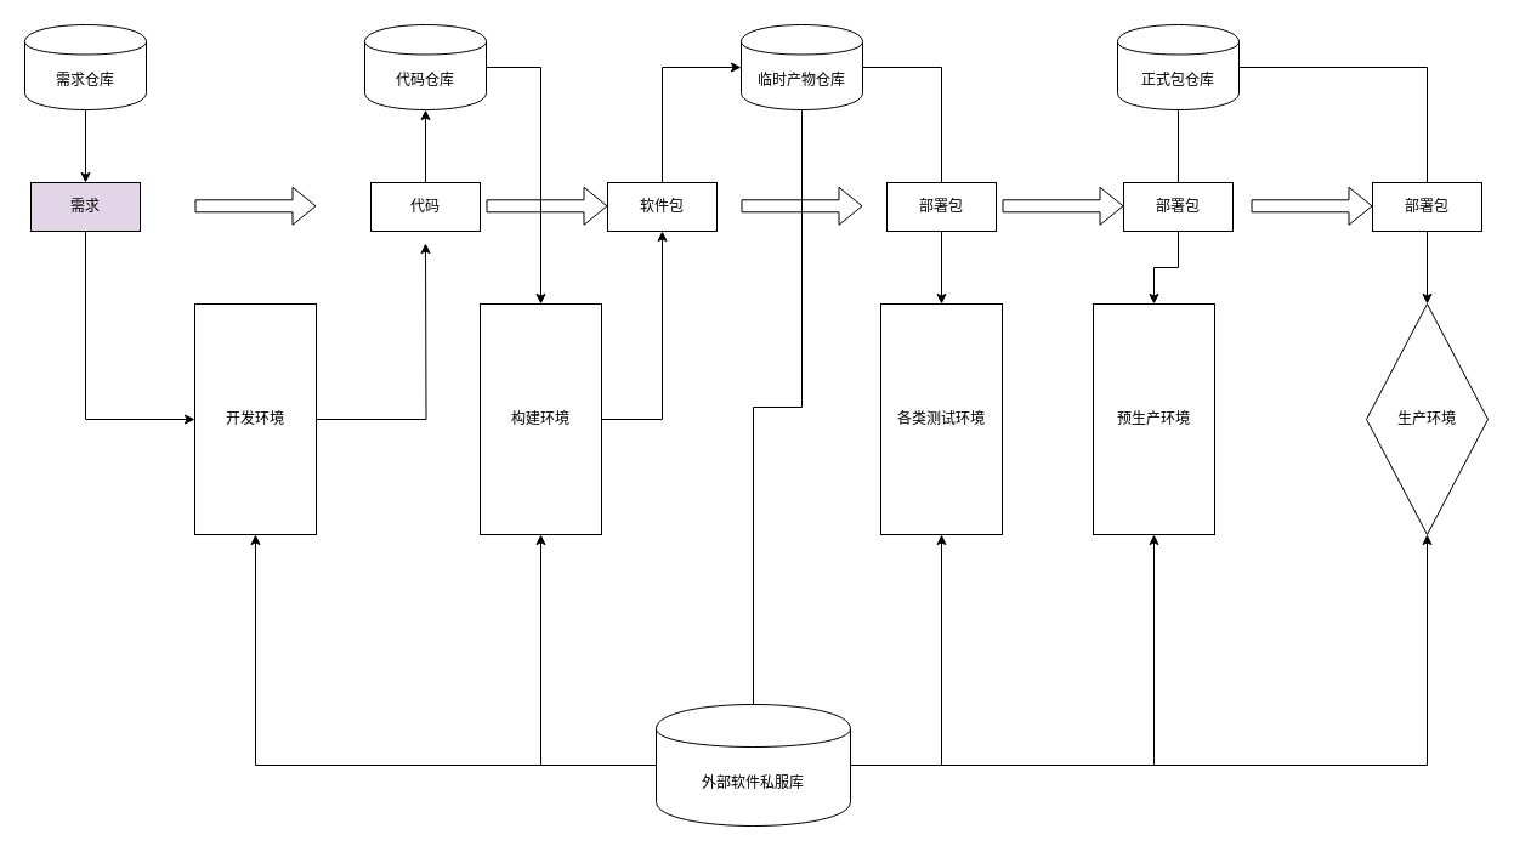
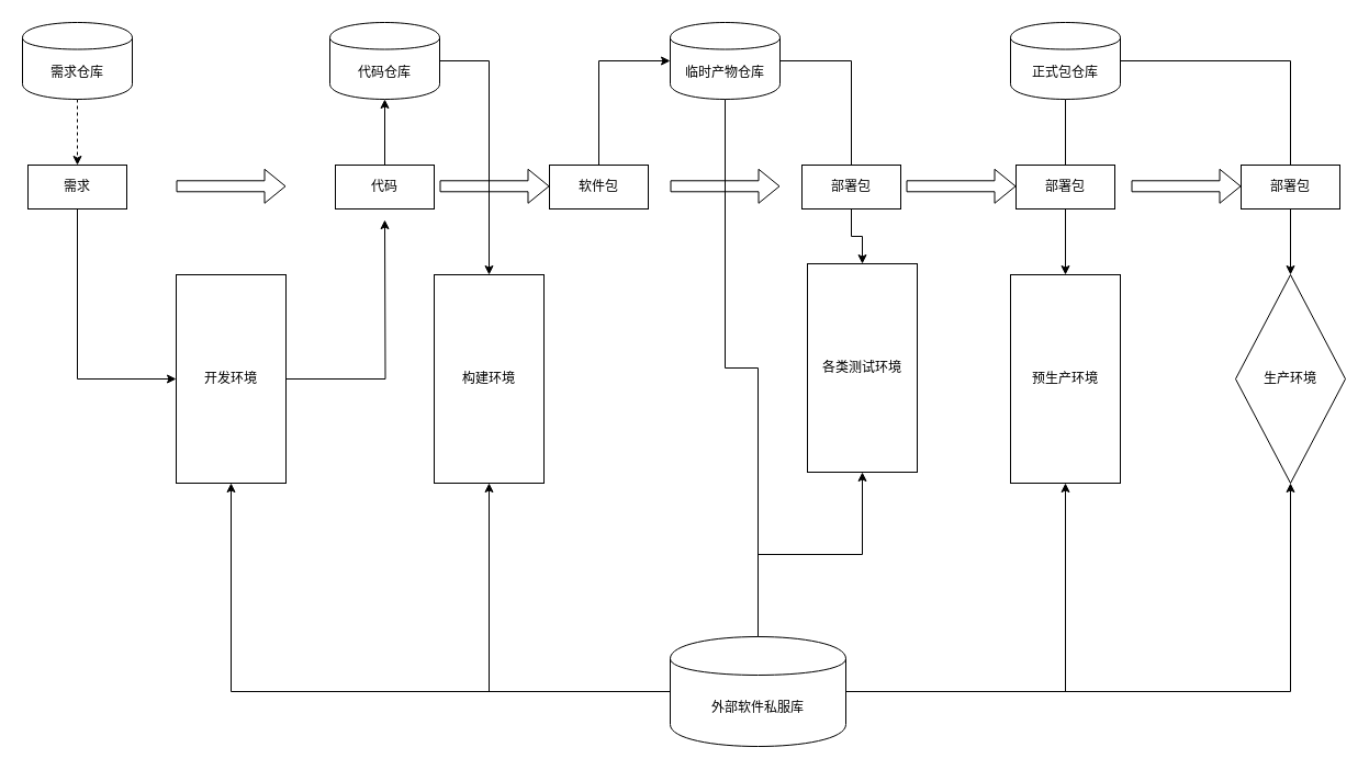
  <mxCell id="0" />
  <mxCell id="1" parent="0" />
- <mxCell id="2" style="edgeStyle=orthogonalEdgeStyle;rounded=0;orthogonalLoop=1;jettySize=auto;html=1;entryX=0.5;entryY=0;entryDx=0;entryDy=0;" edge="1" parent="1" source="3" target="13"><mxGeometry relative="1" as="geometry" /></mxCell>
+ <mxCell id="2" style="edgeStyle=orthogonalEdgeStyle;rounded=0;orthogonalLoop=1;jettySize=auto;html=1;entryX=0.5;entryY=0;entryDx=0;entryDy=0;dashed=1;" edge="1" parent="1" source="3" target="13"><mxGeometry relative="1" as="geometry" /></mxCell>
  <mxCell id="3" value="需求仓库" style="shape=cylinder;whiteSpace=wrap;html=1;boundedLbl=1;backgroundOutline=1;" vertex="1" parent="1"><mxGeometry x="20" y="20" width="100" height="70" as="geometry" /></mxCell>
  <mxCell id="4" style="edgeStyle=orthogonalEdgeStyle;rounded=0;orthogonalLoop=1;jettySize=auto;html=1;entryX=0.5;entryY=0;entryDx=0;entryDy=0;endArrow=classic;endFill=1;" edge="1" parent="1" source="5" target="32"><mxGeometry relative="1" as="geometry"><Array as="points"><mxPoint x="445" y="55" /></Array></mxGeometry></mxCell>
  <mxCell id="5" value="代码仓库" style="shape=cylinder;whiteSpace=wrap;html=1;boundedLbl=1;backgroundOutline=1;" vertex="1" parent="1"><mxGeometry x="300" y="20" width="100" height="70" as="geometry" /></mxCell>
  <mxCell id="6" style="edgeStyle=orthogonalEdgeStyle;rounded=0;orthogonalLoop=1;jettySize=auto;html=1;entryX=0.5;entryY=0;entryDx=0;entryDy=0;endArrow=none;endFill=0;" edge="1" parent="1" source="8" target="19"><mxGeometry relative="1" as="geometry" /></mxCell>
  <mxCell id="7" style="edgeStyle=orthogonalEdgeStyle;rounded=0;orthogonalLoop=1;jettySize=auto;html=1;endArrow=none;endFill=0;" edge="1" parent="1" source="8" target="41"><mxGeometry relative="1" as="geometry" /></mxCell>
  <mxCell id="8" value="临时产物仓库" style="shape=cylinder;whiteSpace=wrap;html=1;boundedLbl=1;backgroundOutline=1;" vertex="1" parent="1"><mxGeometry x="610" y="20" width="100" height="70" as="geometry" /></mxCell>
  <mxCell id="9" style="edgeStyle=orthogonalEdgeStyle;rounded=0;orthogonalLoop=1;jettySize=auto;html=1;endArrow=none;endFill=0;" edge="1" parent="1" source="11" target="21"><mxGeometry relative="1" as="geometry" /></mxCell>
  <mxCell id="10" style="edgeStyle=orthogonalEdgeStyle;rounded=0;orthogonalLoop=1;jettySize=auto;html=1;entryX=0.5;entryY=0;entryDx=0;entryDy=0;endArrow=none;endFill=0;" edge="1" parent="1" source="11" target="23"><mxGeometry relative="1" as="geometry" /></mxCell>
  <mxCell id="11" value="正式包仓库" style="shape=cylinder;whiteSpace=wrap;html=1;boundedLbl=1;backgroundOutline=1;" vertex="1" parent="1"><mxGeometry x="920" y="20" width="100" height="70" as="geometry" /></mxCell>
  <mxCell id="12" style="edgeStyle=orthogonalEdgeStyle;rounded=0;orthogonalLoop=1;jettySize=auto;html=1;entryX=0;entryY=0.5;entryDx=0;entryDy=0;endArrow=classic;endFill=1;" edge="1" parent="1" source="13" target="30"><mxGeometry relative="1" as="geometry"><Array as="points"><mxPoint x="70" y="345" /></Array></mxGeometry></mxCell>
- <mxCell id="13" value="需求" style="rounded=0;whiteSpace=wrap;html=1;fillColor=#e1d5e7;" vertex="1" parent="1"><mxGeometry x="25" y="150" width="90" height="40" as="geometry" /></mxCell>
+ <mxCell id="13" value="需求" style="rounded=0;whiteSpace=wrap;html=1;" vertex="1" parent="1"><mxGeometry x="25" y="150" width="90" height="40" as="geometry" /></mxCell>
  <mxCell id="14" style="edgeStyle=orthogonalEdgeStyle;rounded=0;orthogonalLoop=1;jettySize=auto;html=1;endArrow=classic;endFill=1;" edge="1" parent="1" source="15" target="5"><mxGeometry relative="1" as="geometry" /></mxCell>
  <mxCell id="15" value="代码" style="rounded=0;whiteSpace=wrap;html=1;" vertex="1" parent="1"><mxGeometry x="305" y="150" width="90" height="40" as="geometry" /></mxCell>
  <mxCell id="16" style="edgeStyle=orthogonalEdgeStyle;rounded=0;orthogonalLoop=1;jettySize=auto;html=1;entryX=0;entryY=0.5;entryDx=0;entryDy=0;" edge="1" parent="1" source="17" target="8"><mxGeometry relative="1" as="geometry"><Array as="points"><mxPoint x="545" y="55" /></Array></mxGeometry></mxCell>
  <mxCell id="17" value="软件包" style="rounded=0;whiteSpace=wrap;html=1;" vertex="1" parent="1"><mxGeometry x="500" y="150" width="90" height="40" as="geometry" /></mxCell>
  <mxCell id="18" style="edgeStyle=orthogonalEdgeStyle;rounded=0;orthogonalLoop=1;jettySize=auto;html=1;endArrow=classic;endFill=1;" edge="1" parent="1" source="19" target="33"><mxGeometry relative="1" as="geometry" /></mxCell>
  <mxCell id="19" value="部署包" style="rounded=0;whiteSpace=wrap;html=1;" vertex="1" parent="1"><mxGeometry x="730" y="150" width="90" height="40" as="geometry" /></mxCell>
  <mxCell id="20" style="edgeStyle=orthogonalEdgeStyle;rounded=0;orthogonalLoop=1;jettySize=auto;html=1;endArrow=classic;endFill=1;" edge="1" parent="1" source="21" target="34"><mxGeometry relative="1" as="geometry" /></mxCell>
  <mxCell id="21" value="部署包" style="rounded=0;whiteSpace=wrap;html=1;" vertex="1" parent="1"><mxGeometry x="925" y="150" width="90" height="40" as="geometry" /></mxCell>
  <mxCell id="22" style="edgeStyle=orthogonalEdgeStyle;rounded=0;orthogonalLoop=1;jettySize=auto;html=1;endArrow=classic;endFill=1;" edge="1" parent="1" source="23" target="35"><mxGeometry relative="1" as="geometry" /></mxCell>
  <mxCell id="23" value="部署包" style="rounded=0;whiteSpace=wrap;html=1;" vertex="1" parent="1"><mxGeometry x="1130" y="150" width="90" height="40" as="geometry" /></mxCell>
  <mxCell id="24" value="" style="shape=flexArrow;endArrow=classic;html=1;" edge="1" parent="1"><mxGeometry width="50" height="50" relative="1" as="geometry"><mxPoint x="160" y="169.29" as="sourcePoint" /><mxPoint x="260" y="169.29" as="targetPoint" /></mxGeometry></mxCell>
  <mxCell id="25" value="" style="shape=flexArrow;endArrow=classic;html=1;" edge="1" parent="1"><mxGeometry width="50" height="50" relative="1" as="geometry"><mxPoint x="400" y="169.29" as="sourcePoint" /><mxPoint x="500" y="169.29" as="targetPoint" /></mxGeometry></mxCell>
  <mxCell id="26" value="" style="shape=flexArrow;endArrow=classic;html=1;" edge="1" parent="1"><mxGeometry width="50" height="50" relative="1" as="geometry"><mxPoint x="610" y="169.29" as="sourcePoint" /><mxPoint x="710" y="169.29" as="targetPoint" /></mxGeometry></mxCell>
  <mxCell id="27" value="" style="shape=flexArrow;endArrow=classic;html=1;" edge="1" parent="1"><mxGeometry width="50" height="50" relative="1" as="geometry"><mxPoint x="825" y="169.29" as="sourcePoint" /><mxPoint x="925" y="169.29" as="targetPoint" /></mxGeometry></mxCell>
  <mxCell id="28" value="" style="shape=flexArrow;endArrow=classic;html=1;" edge="1" parent="1"><mxGeometry width="50" height="50" relative="1" as="geometry"><mxPoint x="1030" y="169.29" as="sourcePoint" /><mxPoint x="1130" y="169.29" as="targetPoint" /></mxGeometry></mxCell>
  <mxCell id="29" style="edgeStyle=orthogonalEdgeStyle;rounded=0;orthogonalLoop=1;jettySize=auto;html=1;endArrow=classic;endFill=1;" edge="1" parent="1" source="30"><mxGeometry relative="1" as="geometry"><mxPoint x="350" y="200" as="targetPoint" /></mxGeometry></mxCell>
  <mxCell id="30" value="开发环境" style="rounded=0;whiteSpace=wrap;html=1;" vertex="1" parent="1"><mxGeometry x="160" y="250" width="100" height="190" as="geometry" /></mxCell>
- <mxCell id="31" style="edgeStyle=orthogonalEdgeStyle;rounded=0;orthogonalLoop=1;jettySize=auto;html=1;entryX=0.5;entryY=1;entryDx=0;entryDy=0;endArrow=classic;endFill=1;" edge="1" parent="1" source="32" target="17"><mxGeometry relative="1" as="geometry" /></mxCell>
  <mxCell id="32" value="构建环境" style="rounded=0;whiteSpace=wrap;html=1;" vertex="1" parent="1"><mxGeometry x="395" y="250" width="100" height="190" as="geometry" /></mxCell>
- <mxCell id="33" value="各类测试环境" style="rounded=0;whiteSpace=wrap;html=1;" vertex="1" parent="1"><mxGeometry x="725" y="250" width="100" height="190" as="geometry" /></mxCell>
- <mxCell id="34" value="预生产环境" style="rounded=0;whiteSpace=wrap;html=1;" vertex="1" parent="1"><mxGeometry x="900" y="250" width="100" height="190" as="geometry" /></mxCell>
+ <mxCell id="33" value="各类测试环境" style="rounded=0;whiteSpace=wrap;html=1;" vertex="1" parent="1"><mxGeometry x="735" y="240" width="100" height="190" as="geometry" /></mxCell>
+ <mxCell id="34" value="预生产环境" style="rounded=0;whiteSpace=wrap;html=1;" vertex="1" parent="1"><mxGeometry x="920" y="250" width="100" height="190" as="geometry" /></mxCell>
  <mxCell id="35" value="生产环境" style="rhombus;whiteSpace=wrap;html=1;" vertex="1" parent="1"><mxGeometry x="1125" y="250" width="100" height="190" as="geometry" /></mxCell>
  <mxCell id="36" style="edgeStyle=orthogonalEdgeStyle;rounded=0;orthogonalLoop=1;jettySize=auto;html=1;endArrow=classic;endFill=1;" edge="1" parent="1" source="41" target="30"><mxGeometry relative="1" as="geometry" /></mxCell>
  <mxCell id="37" style="edgeStyle=orthogonalEdgeStyle;rounded=0;orthogonalLoop=1;jettySize=auto;html=1;endArrow=classic;endFill=1;" edge="1" parent="1" source="41" target="32"><mxGeometry relative="1" as="geometry" /></mxCell>
  <mxCell id="38" style="edgeStyle=orthogonalEdgeStyle;rounded=0;orthogonalLoop=1;jettySize=auto;html=1;entryX=0.5;entryY=1;entryDx=0;entryDy=0;endArrow=classic;endFill=1;" edge="1" parent="1" source="41" target="33"><mxGeometry relative="1" as="geometry" /></mxCell>
  <mxCell id="39" style="edgeStyle=orthogonalEdgeStyle;rounded=0;orthogonalLoop=1;jettySize=auto;html=1;entryX=0.5;entryY=1;entryDx=0;entryDy=0;endArrow=classic;endFill=1;" edge="1" parent="1" source="41" target="34"><mxGeometry relative="1" as="geometry" /></mxCell>
  <mxCell id="40" style="edgeStyle=orthogonalEdgeStyle;rounded=0;orthogonalLoop=1;jettySize=auto;html=1;endArrow=classic;endFill=1;" edge="1" parent="1" source="41" target="35"><mxGeometry relative="1" as="geometry" /></mxCell>
- <mxCell id="41" value="外部软件私服库" style="shape=cylinder;whiteSpace=wrap;html=1;boundedLbl=1;backgroundOutline=1;" vertex="1" parent="1"><mxGeometry x="540" y="580" width="160" height="100" as="geometry" /></mxCell>
+ <mxCell id="41" value="外部软件私服库" style="shape=cylinder;whiteSpace=wrap;html=1;boundedLbl=1;backgroundOutline=1;" vertex="1" parent="1"><mxGeometry x="610" y="580" width="160" height="100" as="geometry" /></mxCell>
